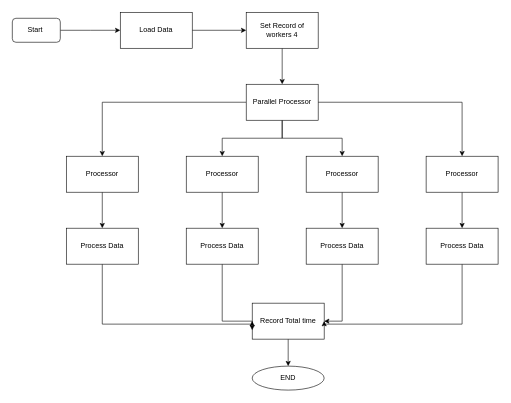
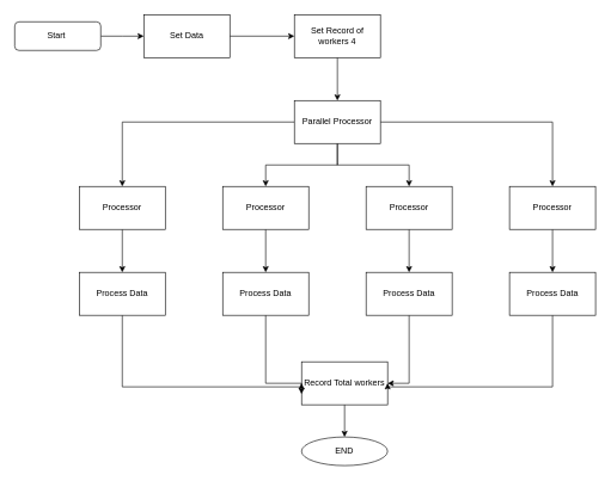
  <mxCell id="0" />
  <mxCell id="1" parent="0" />
  <mxCell id="2" style="edgeStyle=orthogonalEdgeStyle;rounded=0;orthogonalLoop=1;jettySize=auto;html=1;entryX=0;entryY=0.5;entryDx=0;entryDy=0;" parent="1" source="3" edge="1"><mxGeometry relative="1" as="geometry"><mxPoint x="200" y="50" as="targetPoint" /></mxGeometry></mxCell>
- <mxCell id="3" value="Start&amp;nbsp;" style="rounded=1;whiteSpace=wrap;html=1;fontSize=12;glass=0;strokeWidth=1;shadow=0;" parent="1" vertex="1"><mxGeometry x="20" y="30" width="80" height="40" as="geometry" /></mxCell>
+ <mxCell id="3" value="Start&amp;nbsp;" style="rounded=1;whiteSpace=wrap;html=1;fontSize=12;glass=0;strokeWidth=1;shadow=0;" parent="1" vertex="1"><mxGeometry x="20" y="30" width="120" height="40" as="geometry" /></mxCell>
  <mxCell id="4" value="" style="edgeStyle=orthogonalEdgeStyle;rounded=0;orthogonalLoop=1;jettySize=auto;html=1;" parent="1" source="5" target="7" edge="1"><mxGeometry relative="1" as="geometry" /></mxCell>
- <mxCell id="5" value="Load Data" style="rounded=0;whiteSpace=wrap;html=1;" parent="1" vertex="1"><mxGeometry x="200" y="20" width="120" height="60" as="geometry" /></mxCell>
+ <mxCell id="5" value="Set Data" style="rounded=0;whiteSpace=wrap;html=1;" parent="1" vertex="1"><mxGeometry x="200" y="20" width="120" height="60" as="geometry" /></mxCell>
  <mxCell id="6" value="" style="edgeStyle=orthogonalEdgeStyle;rounded=0;orthogonalLoop=1;jettySize=auto;html=1;" parent="1" source="7" target="15" edge="1"><mxGeometry relative="1" as="geometry" /></mxCell>
  <mxCell id="7" value="Set Record of workers 4" style="rounded=0;whiteSpace=wrap;html=1;" parent="1" vertex="1"><mxGeometry x="410" y="20" width="120" height="60" as="geometry" /></mxCell>
  <mxCell id="8" value="END" style="ellipse;whiteSpace=wrap;html=1;fontSize=12;glass=0;strokeWidth=1;shadow=0;" parent="1" vertex="1"><mxGeometry x="420" y="610" width="120" height="40" as="geometry" /></mxCell>
  <mxCell id="9" value="" style="edgeStyle=orthogonalEdgeStyle;rounded=0;orthogonalLoop=1;jettySize=auto;html=1;" parent="1" source="10" target="8" edge="1"><mxGeometry relative="1" as="geometry" /></mxCell>
- <mxCell id="10" value="Record Total time" style="rounded=0;whiteSpace=wrap;html=1;" parent="1" vertex="1"><mxGeometry x="420" y="505" width="120" height="60" as="geometry" /></mxCell>
+ <mxCell id="10" value="Record Total workers" style="rounded=0;whiteSpace=wrap;html=1;" parent="1" vertex="1"><mxGeometry x="420" y="505" width="120" height="60" as="geometry" /></mxCell>
  <mxCell id="11" style="edgeStyle=orthogonalEdgeStyle;rounded=0;orthogonalLoop=1;jettySize=auto;html=1;" parent="1" source="15" target="25" edge="1"><mxGeometry relative="1" as="geometry" /></mxCell>
  <mxCell id="12" style="edgeStyle=orthogonalEdgeStyle;rounded=0;orthogonalLoop=1;jettySize=auto;html=1;entryX=0.5;entryY=0;entryDx=0;entryDy=0;" parent="1" source="15" target="23" edge="1"><mxGeometry relative="1" as="geometry" /></mxCell>
  <mxCell id="13" style="edgeStyle=orthogonalEdgeStyle;rounded=0;orthogonalLoop=1;jettySize=auto;html=1;" parent="1" source="15" target="19" edge="1"><mxGeometry relative="1" as="geometry" /></mxCell>
  <mxCell id="14" style="edgeStyle=orthogonalEdgeStyle;rounded=0;orthogonalLoop=1;jettySize=auto;html=1;entryX=0.5;entryY=0;entryDx=0;entryDy=0;" parent="1" source="15" target="27" edge="1"><mxGeometry relative="1" as="geometry" /></mxCell>
  <mxCell id="15" value="Parallel Processor" style="rounded=0;whiteSpace=wrap;html=1;" parent="1" vertex="1"><mxGeometry x="410" y="140" width="120" height="60" as="geometry" /></mxCell>
  <mxCell id="16" style="edgeStyle=orthogonalEdgeStyle;rounded=0;orthogonalLoop=1;jettySize=auto;html=1;entryX=0;entryY=0.75;entryDx=0;entryDy=0;" parent="1" source="17" target="10" edge="1"><mxGeometry relative="1" as="geometry"><Array as="points"><mxPoint x="370" y="535" /><mxPoint x="420" y="535" /></Array></mxGeometry></mxCell>
  <mxCell id="17" value="Process Data" style="rounded=0;whiteSpace=wrap;html=1;" parent="1" vertex="1"><mxGeometry x="310" y="380" width="120" height="60" as="geometry" /></mxCell>
  <mxCell id="18" value="" style="edgeStyle=orthogonalEdgeStyle;rounded=0;orthogonalLoop=1;jettySize=auto;html=1;" parent="1" source="19" target="17" edge="1"><mxGeometry relative="1" as="geometry" /></mxCell>
  <mxCell id="19" value="Processor" style="rounded=0;whiteSpace=wrap;html=1;" parent="1" vertex="1"><mxGeometry x="310" y="260" width="120" height="60" as="geometry" /></mxCell>
  <mxCell id="20" style="edgeStyle=orthogonalEdgeStyle;rounded=0;orthogonalLoop=1;jettySize=auto;html=1;entryX=1;entryY=0.5;entryDx=0;entryDy=0;" parent="1" source="21" target="10" edge="1"><mxGeometry relative="1" as="geometry" /></mxCell>
  <mxCell id="21" value="Process Data" style="rounded=0;whiteSpace=wrap;html=1;" parent="1" vertex="1"><mxGeometry x="510" y="380" width="120" height="60" as="geometry" /></mxCell>
  <mxCell id="22" value="" style="edgeStyle=orthogonalEdgeStyle;rounded=0;orthogonalLoop=1;jettySize=auto;html=1;" parent="1" source="23" target="29" edge="1"><mxGeometry relative="1" as="geometry" /></mxCell>
  <mxCell id="23" value="Processor" style="rounded=0;whiteSpace=wrap;html=1;" parent="1" vertex="1"><mxGeometry x="110" y="260" width="120" height="60" as="geometry" /></mxCell>
  <mxCell id="24" value="" style="edgeStyle=orthogonalEdgeStyle;rounded=0;orthogonalLoop=1;jettySize=auto;html=1;" parent="1" source="25" target="31" edge="1"><mxGeometry relative="1" as="geometry" /></mxCell>
  <mxCell id="25" value="Processor" style="rounded=0;whiteSpace=wrap;html=1;" parent="1" vertex="1"><mxGeometry x="710" y="260" width="120" height="60" as="geometry" /></mxCell>
  <mxCell id="26" value="" style="edgeStyle=orthogonalEdgeStyle;rounded=0;orthogonalLoop=1;jettySize=auto;html=1;" parent="1" source="27" target="21" edge="1"><mxGeometry relative="1" as="geometry" /></mxCell>
  <mxCell id="27" value="Processor" style="rounded=0;whiteSpace=wrap;html=1;" parent="1" vertex="1"><mxGeometry x="510" y="260" width="120" height="60" as="geometry" /></mxCell>
  <mxCell id="28" style="edgeStyle=orthogonalEdgeStyle;rounded=0;orthogonalLoop=1;jettySize=auto;html=1;entryX=0;entryY=0.5;entryDx=0;entryDy=0;" parent="1" source="29" target="10" edge="1"><mxGeometry relative="1" as="geometry"><mxPoint x="320" y="600" as="targetPoint" /><Array as="points"><mxPoint x="170" y="540" /><mxPoint x="420" y="540" /></Array></mxGeometry></mxCell>
  <mxCell id="29" value="Process Data" style="rounded=0;whiteSpace=wrap;html=1;" parent="1" vertex="1"><mxGeometry x="110" y="380" width="120" height="60" as="geometry" /></mxCell>
  <mxCell id="30" style="edgeStyle=orthogonalEdgeStyle;rounded=0;orthogonalLoop=1;jettySize=auto;html=1;entryX=1;entryY=0.5;entryDx=0;entryDy=0;" parent="1" source="31" target="10" edge="1"><mxGeometry relative="1" as="geometry"><Array as="points"><mxPoint x="770" y="540" /><mxPoint x="540" y="540" /></Array></mxGeometry></mxCell>
  <mxCell id="31" value="Process Data" style="rounded=0;whiteSpace=wrap;html=1;" parent="1" vertex="1"><mxGeometry x="710" y="380" width="120" height="60" as="geometry" /></mxCell>
